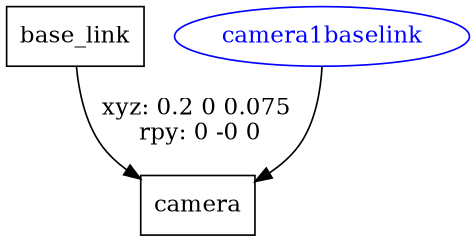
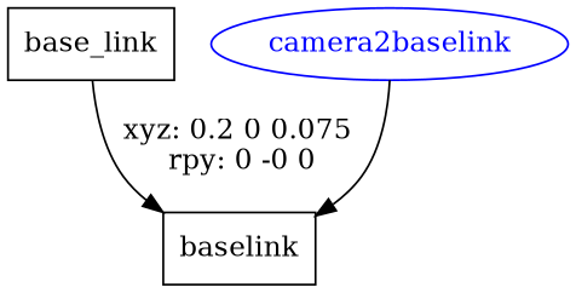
  digraph {
    fontname="DejaVu Serif"
    node [fontname="DejaVu Serif" shape=box]
    edge [fontname="DejaVu Serif"]
    n1 [label=base_link]
-   n2 [label=camera]
-   camera2baselink [color=blue fontcolor=blue shape=ellipse label=camera1baselink]
+   n2 [label=baselink]
+   camera2baselink [color=blue fontcolor=blue shape=ellipse]
    n1 -> n2 [label="xyz: 0.2 0 0.075 \nrpy: 0 -0 0"]
    camera2baselink -> n2
  }
